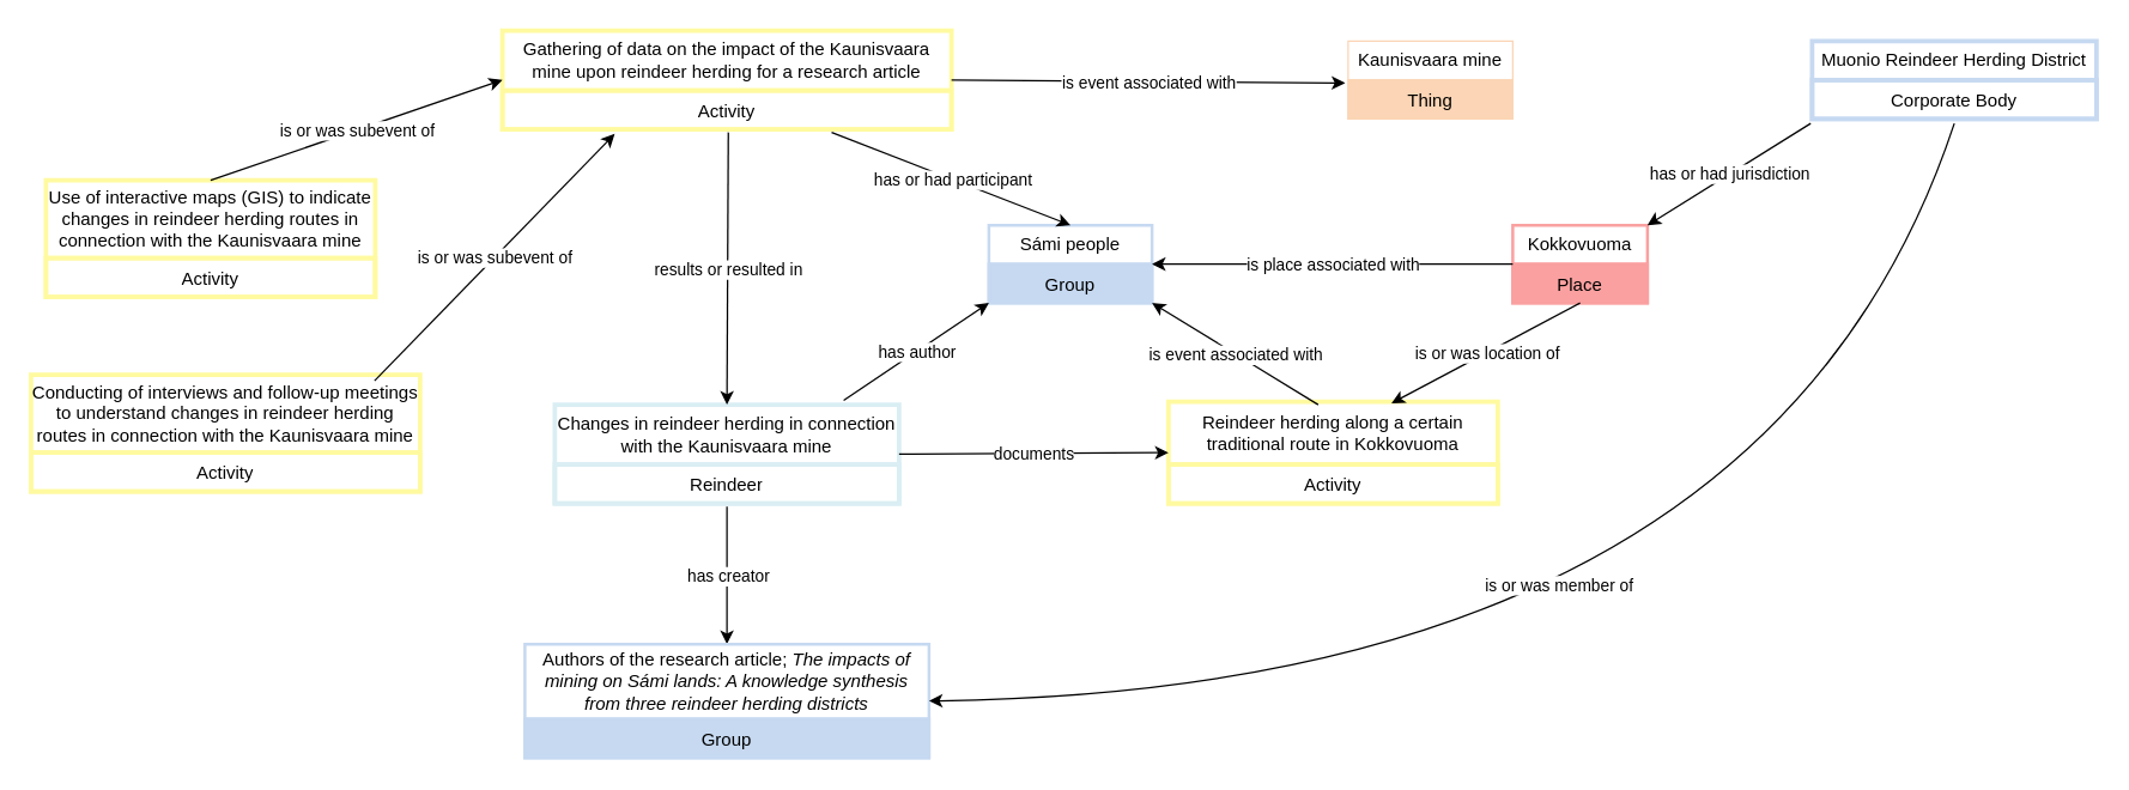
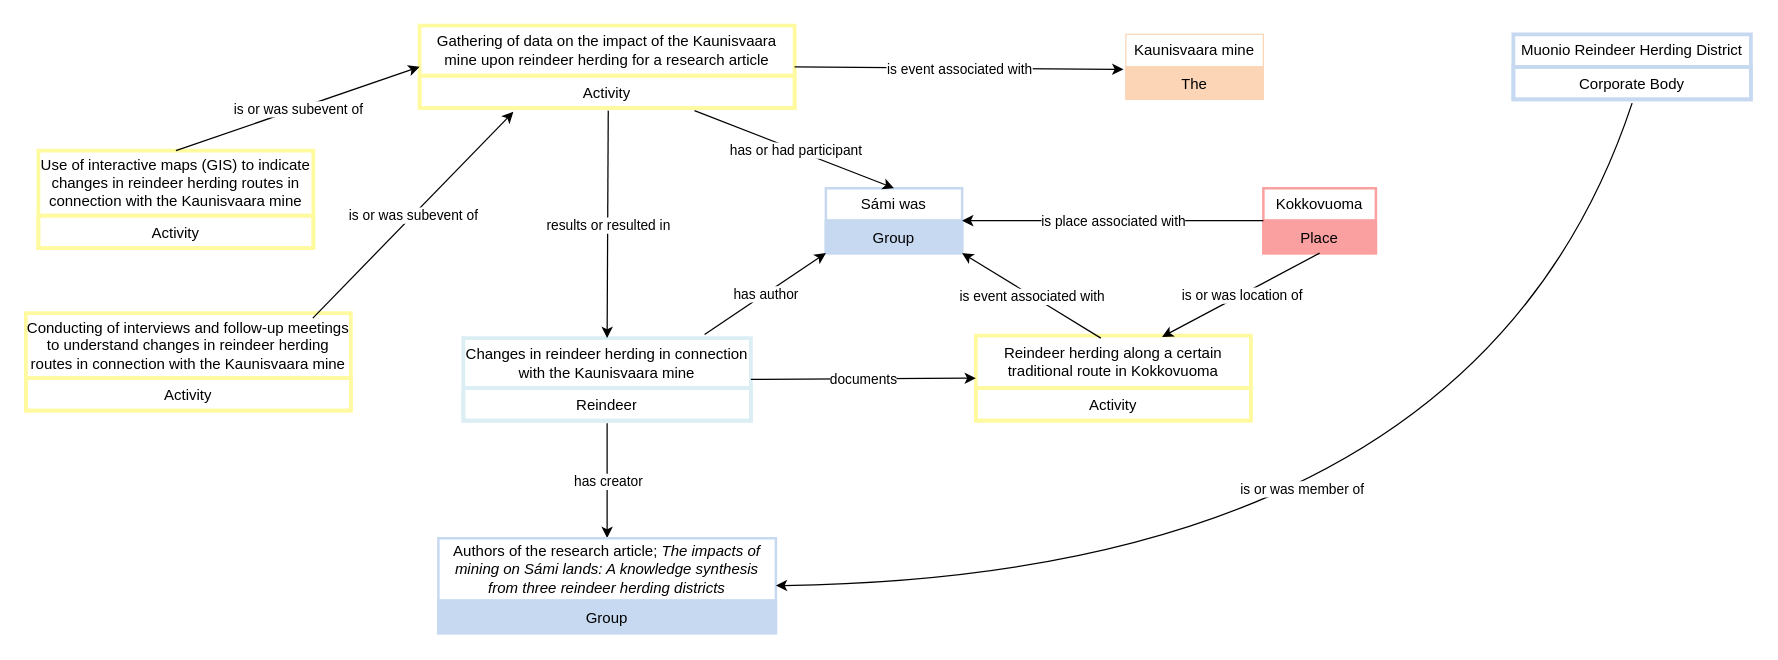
  <mxCell id="0" />
  <mxCell id="1" parent="0" />
  <mxCell id="2" value="Changes in reindeer herding in connection with the Kaunisvaara mine" style="swimlane;fontStyle=0;childLayout=stackLayout;horizontal=1;startSize=40;strokeColor=#DAEEF3;strokeWidth=3;fillColor=none;horizontalStack=0;resizeParent=1;resizeParentMax=0;resizeLast=0;collapsible=1;marginBottom=0;whiteSpace=wrap;html=1;" vertex="1" parent="1"><mxGeometry x="370" y="270" width="230" height="66" as="geometry" /></mxCell>
  <mxCell id="3" value="Reindeer" style="text;strokeColor=#DAEEF3;strokeWidth=3;fillColor=none;align=center;verticalAlign=top;spacingLeft=4;spacingRight=4;overflow=hidden;rotatable=0;points=[[0,0.5],[1,0.5]];portConstraint=eastwest;whiteSpace=wrap;html=1;" vertex="1" parent="2"><mxGeometry y="40" width="230" height="26" as="geometry" /></mxCell>
  <mxCell id="4" value="Reindeer herding along a certain traditional route in Kokkovuoma" style="swimlane;fontStyle=0;childLayout=stackLayout;horizontal=1;startSize=42;strokeColor=#FFFAA0;strokeWidth=3;fillColor=none;horizontalStack=0;resizeParent=1;resizeParentMax=0;resizeLast=0;collapsible=1;marginBottom=0;whiteSpace=wrap;html=1;" vertex="1" parent="1"><mxGeometry x="780" y="268" width="220" height="68" as="geometry" /></mxCell>
  <mxCell id="5" value="Activity" style="text;strokeColor=#FFFAA0;strokeWidth=3;fillColor=none;align=center;verticalAlign=top;spacingLeft=4;spacingRight=4;overflow=hidden;rotatable=0;points=[[0,0.5],[1,0.5]];portConstraint=eastwest;whiteSpace=wrap;html=1;" vertex="1" parent="4"><mxGeometry y="42" width="220" height="26" as="geometry" /></mxCell>
  <mxCell id="6" value="" style="endArrow=classic;html=1;rounded=0;exitX=1;exitY=0.5;exitDx=0;exitDy=0;entryX=0;entryY=0.5;entryDx=0;entryDy=0;" edge="1" parent="1" source="2" target="4"><mxGeometry relative="1" as="geometry"><mxPoint x="680" y="260" as="sourcePoint" /><mxPoint x="820" y="260" as="targetPoint" /></mxGeometry></mxCell>
  <mxCell id="7" value="documents" style="edgeLabel;resizable=0;html=1;;align=center;verticalAlign=middle;" connectable="0" vertex="1" parent="6"><mxGeometry relative="1" as="geometry" /></mxCell>
  <mxCell id="8" value="Gathering of data on the impact of the Kaunisvaara mine upon reindeer herding for a research article" style="swimlane;fontStyle=0;childLayout=stackLayout;horizontal=1;startSize=40;strokeColor=#FFFAA0;strokeWidth=3;fillColor=none;horizontalStack=0;resizeParent=1;resizeParentMax=0;resizeLast=0;collapsible=1;marginBottom=0;whiteSpace=wrap;html=1;" vertex="1" parent="1"><mxGeometry x="335" y="20" width="300" height="66" as="geometry" /></mxCell>
  <mxCell id="9" value="Activity" style="text;strokeColor=#FFFAA0;strokeWidth=3;fillColor=none;align=center;verticalAlign=top;spacingLeft=4;spacingRight=4;overflow=hidden;rotatable=0;points=[[0,0.5],[1,0.5]];portConstraint=eastwest;whiteSpace=wrap;html=1;" vertex="1" parent="8"><mxGeometry y="40" width="300" height="26" as="geometry" /></mxCell>
  <mxCell id="10" value="" style="endArrow=classic;html=1;rounded=0;exitX=0.503;exitY=1.077;exitDx=0;exitDy=0;exitPerimeter=0;entryX=0.5;entryY=0;entryDx=0;entryDy=0;" edge="1" parent="1" source="9" target="2"><mxGeometry relative="1" as="geometry"><mxPoint x="600" y="231" as="sourcePoint" /><mxPoint x="480" y="260" as="targetPoint" /></mxGeometry></mxCell>
  <mxCell id="11" value="results or resulted in" style="edgeLabel;resizable=0;html=1;;align=center;verticalAlign=middle;" connectable="0" vertex="1" parent="10"><mxGeometry relative="1" as="geometry" /></mxCell>
  <mxCell id="12" value="" style="endArrow=classic;html=1;rounded=0;exitX=0.5;exitY=1.077;exitDx=0;exitDy=0;exitPerimeter=0;" edge="1" parent="1" source="3" target="36"><mxGeometry relative="1" as="geometry"><mxPoint x="400" y="450" as="sourcePoint" /><mxPoint x="485" y="420" as="targetPoint" /></mxGeometry></mxCell>
  <mxCell id="13" value="has creator" style="edgeLabel;resizable=0;html=1;;align=center;verticalAlign=middle;" connectable="0" vertex="1" parent="12"><mxGeometry relative="1" as="geometry" /></mxCell>
- <mxCell id="14" value="Sámi people" style="swimlane;fontStyle=0;childLayout=stackLayout;horizontal=1;startSize=26;strokeColor=#C6D9F1;strokeWidth=2;fillColor=none;horizontalStack=0;resizeParent=1;resizeParentMax=0;resizeLast=0;collapsible=1;marginBottom=0;whiteSpace=wrap;html=1;" vertex="1" parent="1"><mxGeometry x="660" y="150" width="109" height="52" as="geometry" /></mxCell>
+ <mxCell id="14" value="Sámi was" style="swimlane;fontStyle=0;childLayout=stackLayout;horizontal=1;startSize=26;strokeColor=#C6D9F1;strokeWidth=2;fillColor=none;horizontalStack=0;resizeParent=1;resizeParentMax=0;resizeLast=0;collapsible=1;marginBottom=0;whiteSpace=wrap;html=1;" vertex="1" parent="1"><mxGeometry x="660" y="150" width="109" height="52" as="geometry" /></mxCell>
  <mxCell id="15" value="Group&lt;div&gt;&lt;br&gt;&lt;/div&gt;" style="text;strokeColor=#C6D9F1;strokeWidth=2;fillColor=#C6D9F1;align=center;verticalAlign=top;spacingLeft=4;spacingRight=4;overflow=hidden;rotatable=0;points=[[0,0.5],[1,0.5]];portConstraint=eastwest;whiteSpace=wrap;html=1;" vertex="1" parent="14"><mxGeometry y="26" width="109" height="26" as="geometry" /></mxCell>
  <mxCell id="16" value="" style="endArrow=classic;html=1;rounded=0;exitX=1;exitY=1;exitDx=0;exitDy=0;entryX=1;entryY=1;entryDx=0;entryDy=0;" edge="1" parent="1" target="14"><mxGeometry relative="1" as="geometry"><mxPoint x="880" y="270" as="sourcePoint" /><mxPoint x="894" y="420" as="targetPoint" /></mxGeometry></mxCell>
  <mxCell id="17" value="is event associated with" style="edgeLabel;resizable=0;html=1;;align=center;verticalAlign=middle;" connectable="0" vertex="1" parent="16"><mxGeometry relative="1" as="geometry" /></mxCell>
  <mxCell id="18" value="Kokkovuoma" style="swimlane;fontStyle=0;childLayout=stackLayout;horizontal=1;startSize=26;strokeColor=#FAA0A0;strokeWidth=2;fillColor=none;horizontalStack=0;resizeParent=1;resizeParentMax=0;resizeLast=0;collapsible=1;marginBottom=0;whiteSpace=wrap;html=1;" vertex="1" parent="1"><mxGeometry x="1010" y="150" width="90" height="52" as="geometry" /></mxCell>
  <mxCell id="19" value="Place" style="text;strokeColor=#FAA0A0;strokeWidth=2;fillColor=#FAA0A0;align=center;verticalAlign=top;spacingLeft=4;spacingRight=4;overflow=hidden;rotatable=0;points=[[0,0.5],[1,0.5]];portConstraint=eastwest;whiteSpace=wrap;html=1;" vertex="1" parent="18"><mxGeometry y="26" width="90" height="26" as="geometry" /></mxCell>
  <mxCell id="20" value="" style="endArrow=classic;html=1;rounded=0;entryX=0.677;entryY=0.015;entryDx=0;entryDy=0;entryPerimeter=0;exitX=0.5;exitY=1;exitDx=0;exitDy=0;" edge="1" parent="1" source="18" target="4"><mxGeometry relative="1" as="geometry"><mxPoint x="1040" y="190" as="sourcePoint" /><mxPoint x="879" y="313" as="targetPoint" /></mxGeometry></mxCell>
  <mxCell id="21" value="is or was location of" style="edgeLabel;resizable=0;html=1;;align=center;verticalAlign=middle;" connectable="0" vertex="1" parent="20"><mxGeometry relative="1" as="geometry" /></mxCell>
  <mxCell id="22" value="Kaunisvaara mine" style="swimlane;fontStyle=0;childLayout=stackLayout;horizontal=1;startSize=26;strokeColor=#FBD5B5;fillColor=none;horizontalStack=0;resizeParent=1;resizeParentMax=0;resizeLast=0;collapsible=1;marginBottom=0;whiteSpace=wrap;html=1;" vertex="1" parent="1"><mxGeometry x="900" y="27" width="110" height="52" as="geometry" /></mxCell>
- <mxCell id="23" value="Thing" style="text;strokeColor=#FBD5B5;fillColor=#FBD5B5;align=center;verticalAlign=top;spacingLeft=4;spacingRight=4;overflow=hidden;rotatable=0;points=[[0,0.5],[1,0.5]];portConstraint=eastwest;whiteSpace=wrap;html=1;" vertex="1" parent="22"><mxGeometry y="26" width="110" height="26" as="geometry" /></mxCell>
+ <mxCell id="23" value="The" style="text;strokeColor=#FBD5B5;fillColor=#FBD5B5;align=center;verticalAlign=top;spacingLeft=4;spacingRight=4;overflow=hidden;rotatable=0;points=[[0,0.5],[1,0.5]];portConstraint=eastwest;whiteSpace=wrap;html=1;" vertex="1" parent="22"><mxGeometry y="26" width="110" height="26" as="geometry" /></mxCell>
  <mxCell id="24" value="" style="endArrow=classic;html=1;rounded=0;exitX=1;exitY=0.5;exitDx=0;exitDy=0;entryX=-0.018;entryY=0.077;entryDx=0;entryDy=0;entryPerimeter=0;" edge="1" parent="1" source="8" target="23"><mxGeometry relative="1" as="geometry"><mxPoint x="661" y="43" as="sourcePoint" /><mxPoint x="820" y="60" as="targetPoint" /></mxGeometry></mxCell>
  <mxCell id="25" value="is event associated with" style="edgeLabel;resizable=0;html=1;;align=center;verticalAlign=middle;" connectable="0" vertex="1" parent="24"><mxGeometry relative="1" as="geometry" /></mxCell>
  <mxCell id="26" value="" style="endArrow=classic;html=1;rounded=0;exitX=0.839;exitY=-0.045;exitDx=0;exitDy=0;exitPerimeter=0;entryX=0;entryY=1;entryDx=0;entryDy=0;" edge="1" parent="1" source="2" target="14"><mxGeometry relative="1" as="geometry"><mxPoint x="560" y="230" as="sourcePoint" /><mxPoint x="560" y="312" as="targetPoint" /></mxGeometry></mxCell>
  <mxCell id="27" value="has author" style="edgeLabel;resizable=0;html=1;;align=center;verticalAlign=middle;" connectable="0" vertex="1" parent="26"><mxGeometry relative="1" as="geometry" /></mxCell>
  <mxCell id="28" value="" style="endArrow=classic;html=1;rounded=0;exitX=0.733;exitY=1.077;exitDx=0;exitDy=0;exitPerimeter=0;entryX=0.5;entryY=0;entryDx=0;entryDy=0;" edge="1" parent="1" source="9" target="14"><mxGeometry relative="1" as="geometry"><mxPoint x="550" y="126" as="sourcePoint" /><mxPoint x="902" y="131" as="targetPoint" /></mxGeometry></mxCell>
  <mxCell id="29" value="has or had participant" style="edgeLabel;resizable=0;html=1;;align=center;verticalAlign=middle;" connectable="0" vertex="1" parent="28"><mxGeometry relative="1" as="geometry" /></mxCell>
  <mxCell id="30" value="" style="endArrow=classic;html=1;rounded=0;exitX=0;exitY=0.5;exitDx=0;exitDy=0;entryX=1;entryY=0.5;entryDx=0;entryDy=0;" edge="1" parent="1" source="18" target="14"><mxGeometry relative="1" as="geometry"><mxPoint x="921" y="218" as="sourcePoint" /><mxPoint x="810" y="150" as="targetPoint" /></mxGeometry></mxCell>
  <mxCell id="31" value="is place associated with" style="edgeLabel;resizable=0;html=1;;align=center;verticalAlign=middle;" connectable="0" vertex="1" parent="30"><mxGeometry relative="1" as="geometry" /></mxCell>
  <mxCell id="32" value="Muonio Reindeer Herding District" style="swimlane;fontStyle=0;childLayout=stackLayout;horizontal=1;startSize=26;strokeColor=#C6D9F1;strokeWidth=3;fillColor=none;horizontalStack=0;resizeParent=1;resizeParentMax=0;resizeLast=0;collapsible=1;marginBottom=0;whiteSpace=wrap;html=1;" vertex="1" parent="1"><mxGeometry x="1210" y="27" width="190" height="52" as="geometry" /></mxCell>
  <mxCell id="33" value="Corporate Body" style="text;strokeColor=#C6D9F1;strokeWidth=3;fillColor=none;align=center;verticalAlign=top;spacingLeft=4;spacingRight=4;overflow=hidden;rotatable=0;points=[[0,0.5],[1,0.5]];portConstraint=eastwest;whiteSpace=wrap;html=1;" vertex="1" parent="32"><mxGeometry y="26" width="190" height="26" as="geometry" /></mxCell>
- <mxCell id="34" value="" style="endArrow=classic;html=1;rounded=0;exitX=-0.005;exitY=1.115;exitDx=0;exitDy=0;entryX=1;entryY=0;entryDx=0;entryDy=0;exitPerimeter=0;" edge="1" parent="1" source="33" target="18"><mxGeometry relative="1" as="geometry"><mxPoint x="1210" y="241" as="sourcePoint" /><mxPoint x="1155" y="170" as="targetPoint" /></mxGeometry></mxCell>
- <mxCell id="35" value="has or had jurisdiction" style="edgeLabel;resizable=0;html=1;;align=center;verticalAlign=middle;" connectable="0" vertex="1" parent="34"><mxGeometry relative="1" as="geometry" /></mxCell>
  <mxCell id="36" value="Authors of the research article;&amp;nbsp;&lt;i&gt;The impacts of mining on Sámi lands: A knowledge synthesis from three reindeer herding districts&lt;/i&gt;" style="swimlane;fontStyle=0;childLayout=stackLayout;horizontal=1;startSize=50;strokeColor=#C6D9F1;strokeWidth=2;fillColor=none;horizontalStack=0;resizeParent=1;resizeParentMax=0;resizeLast=0;collapsible=1;marginBottom=0;whiteSpace=wrap;html=1;" vertex="1" parent="1"><mxGeometry x="350" y="430" width="270" height="76" as="geometry" /></mxCell>
  <mxCell id="37" value="Group&lt;div&gt;&lt;br&gt;&lt;/div&gt;" style="text;strokeColor=#C6D9F1;strokeWidth=2;fillColor=#C6D9F1;align=center;verticalAlign=top;spacingLeft=4;spacingRight=4;overflow=hidden;rotatable=0;points=[[0,0.5],[1,0.5]];portConstraint=eastwest;whiteSpace=wrap;html=1;" vertex="1" parent="36"><mxGeometry y="50" width="270" height="26" as="geometry" /></mxCell>
  <mxCell id="38" value="" style="endArrow=classic;html=1;rounded=0;curved=1;entryX=1;entryY=0.5;entryDx=0;entryDy=0;exitX=0.5;exitY=1.115;exitDx=0;exitDy=0;exitPerimeter=0;" edge="1" parent="1" source="33" target="36"><mxGeometry relative="1" as="geometry"><mxPoint x="1300" y="100" as="sourcePoint" /><mxPoint x="590" y="460" as="targetPoint" /><Array as="points"><mxPoint x="1180" y="460" /></Array></mxGeometry></mxCell>
  <mxCell id="39" value="is or was member of" style="edgeLabel;resizable=0;html=1;;align=center;verticalAlign=middle;" connectable="0" vertex="1" parent="38"><mxGeometry relative="1" as="geometry"><mxPoint x="-59" y="-71" as="offset" /></mxGeometry></mxCell>
  <mxCell id="40" value="Use of interactive maps (GIS) to indicate changes in reindeer herding routes in connection with the Kaunisvaara mine" style="swimlane;fontStyle=0;childLayout=stackLayout;horizontal=1;startSize=52;strokeColor=#FFFAA0;strokeWidth=3;fillColor=none;horizontalStack=0;resizeParent=1;resizeParentMax=0;resizeLast=0;collapsible=1;marginBottom=0;whiteSpace=wrap;html=1;" vertex="1" parent="1"><mxGeometry x="30" y="120" width="220" height="78" as="geometry" /></mxCell>
  <mxCell id="41" value="Activity" style="text;strokeColor=#FFFAA0;strokeWidth=3;fillColor=none;align=center;verticalAlign=top;spacingLeft=4;spacingRight=4;overflow=hidden;rotatable=0;points=[[0,0.5],[1,0.5]];portConstraint=eastwest;whiteSpace=wrap;html=1;" vertex="1" parent="40"><mxGeometry y="52" width="220" height="26" as="geometry" /></mxCell>
  <mxCell id="42" value="Conducting of interviews and follow-up meetings to understand changes in reindeer herding routes in connection with the Kaunisvaara mine" style="swimlane;fontStyle=0;childLayout=stackLayout;horizontal=1;startSize=52;strokeColor=#FFFAA0;strokeWidth=3;fillColor=none;horizontalStack=0;resizeParent=1;resizeParentMax=0;resizeLast=0;collapsible=1;marginBottom=0;whiteSpace=wrap;html=1;" vertex="1" parent="1"><mxGeometry x="20" y="250" width="260" height="78" as="geometry" /></mxCell>
  <mxCell id="43" value="Activity" style="text;strokeColor=#FFFAA0;strokeWidth=3;fillColor=none;align=center;verticalAlign=top;spacingLeft=4;spacingRight=4;overflow=hidden;rotatable=0;points=[[0,0.5],[1,0.5]];portConstraint=eastwest;whiteSpace=wrap;html=1;" vertex="1" parent="42"><mxGeometry y="52" width="260" height="26" as="geometry" /></mxCell>
  <mxCell id="44" value="" style="endArrow=classic;html=1;rounded=0;exitX=0.5;exitY=0;exitDx=0;exitDy=0;entryX=0;entryY=0.5;entryDx=0;entryDy=0;" edge="1" parent="1" source="40" target="8"><mxGeometry relative="1" as="geometry"><mxPoint x="201" y="27" as="sourcePoint" /><mxPoint x="200" y="209" as="targetPoint" /></mxGeometry></mxCell>
  <mxCell id="45" value="is or was subevent of" style="edgeLabel;resizable=0;html=1;;align=center;verticalAlign=middle;" connectable="0" vertex="1" parent="44"><mxGeometry relative="1" as="geometry" /></mxCell>
  <mxCell id="46" value="" style="endArrow=classic;html=1;rounded=0;exitX=0.883;exitY=0.051;exitDx=0;exitDy=0;exitPerimeter=0;" edge="1" parent="1" source="42"><mxGeometry relative="1" as="geometry"><mxPoint x="220" y="250" as="sourcePoint" /><mxPoint x="410" y="89" as="targetPoint" /></mxGeometry></mxCell>
  <mxCell id="47" value="is or was subevent of" style="edgeLabel;resizable=0;html=1;;align=center;verticalAlign=middle;" connectable="0" vertex="1" parent="46"><mxGeometry relative="1" as="geometry" /></mxCell>
